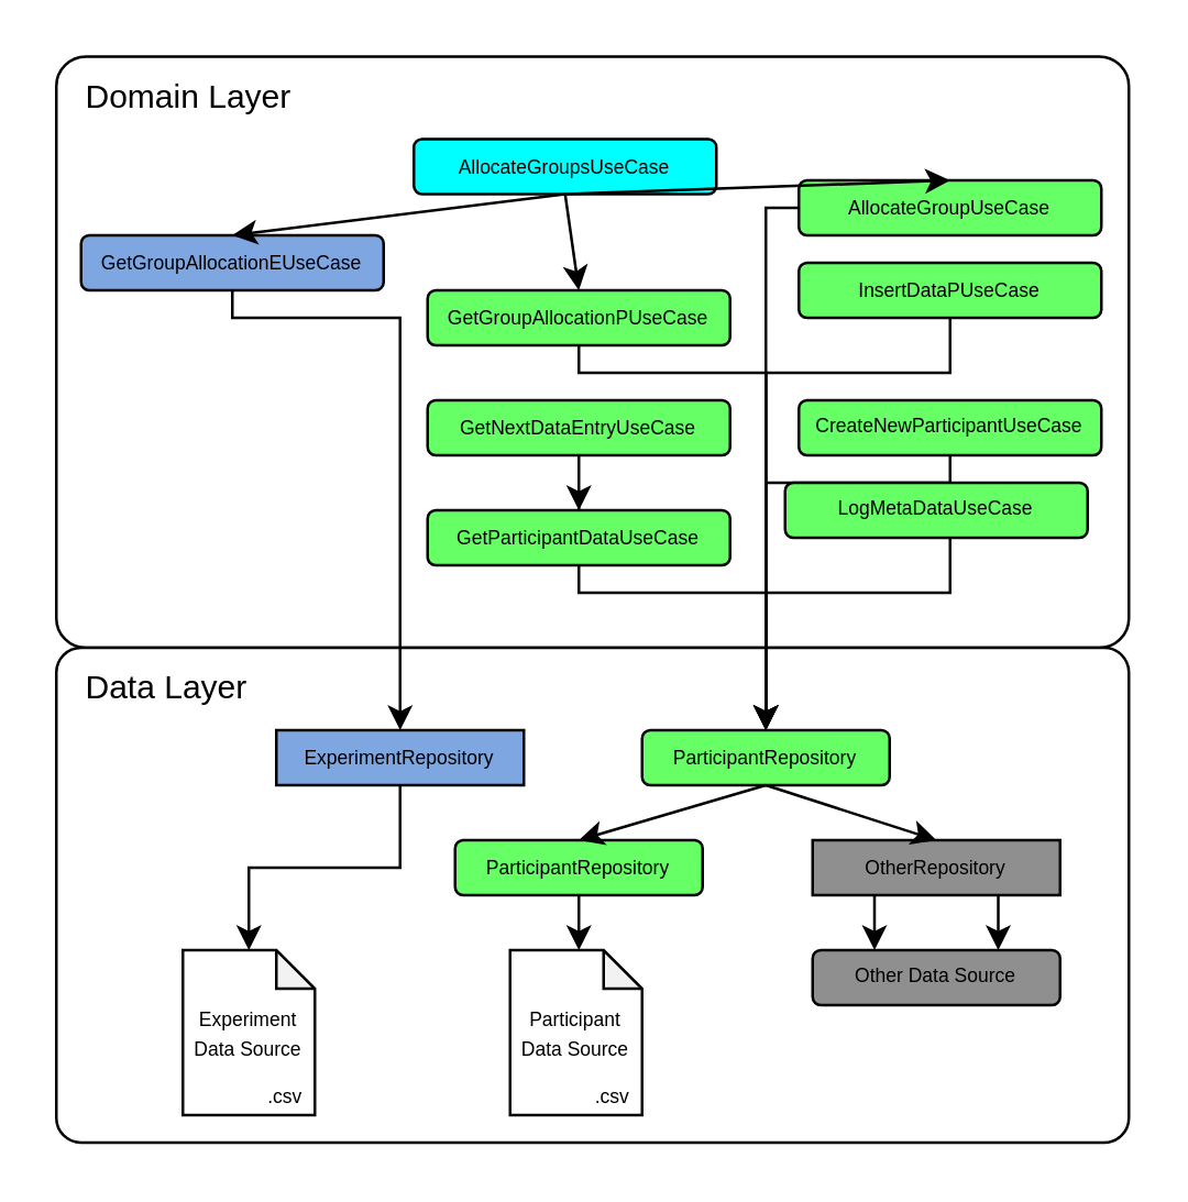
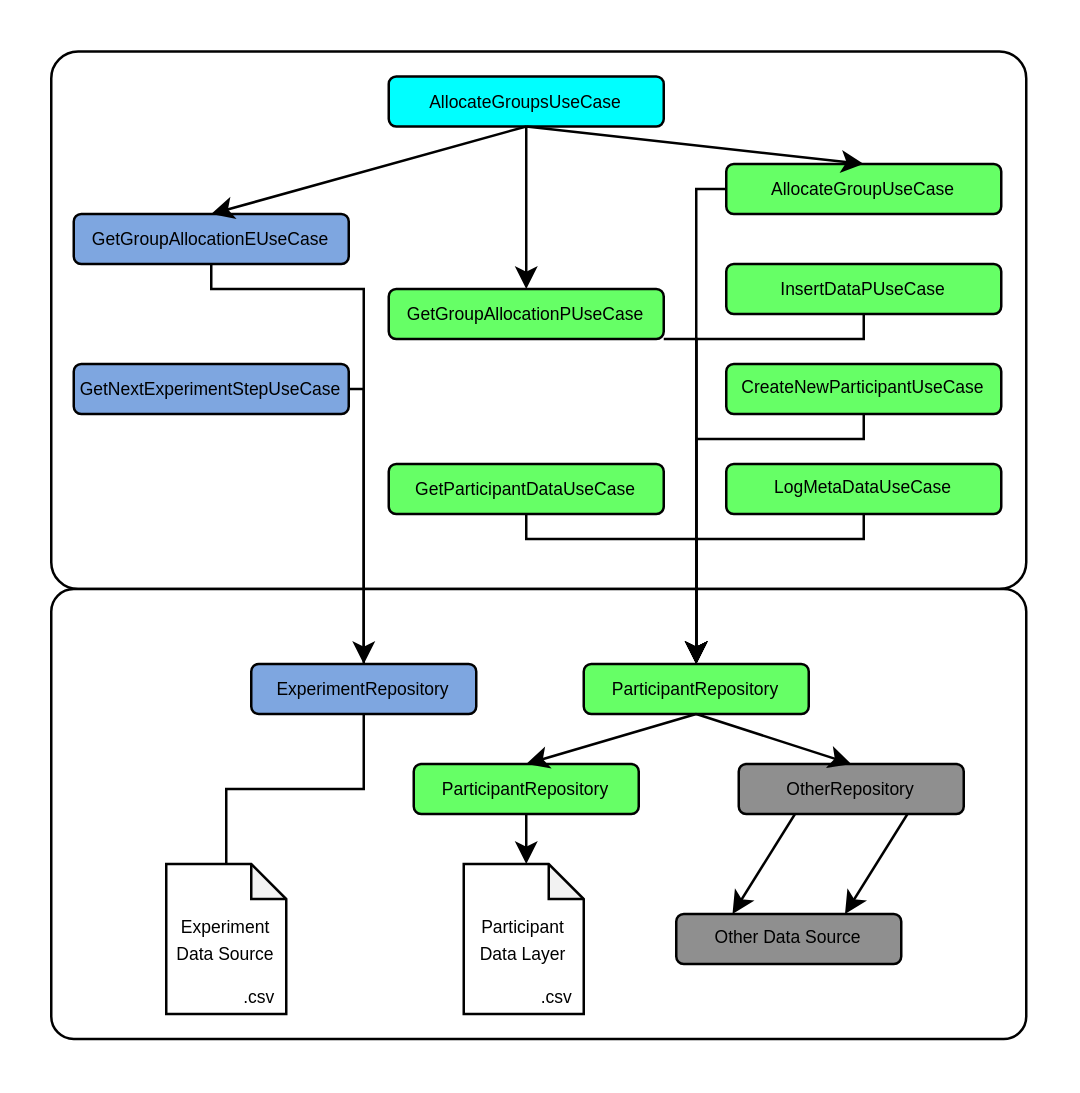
  <mxCell id="0" />
  <mxCell id="1" parent="0" />
  <mxCell id="2" value="" style="rounded=1;whiteSpace=wrap;html=1;align=left;arcSize=5;" parent="1" vertex="1"><mxGeometry y="20" width="390" height="215" as="geometry" x="20" /></mxCell>
  <mxCell id="3" style="edgeStyle=orthogonalEdgeStyle;rounded=0;orthogonalLoop=1;jettySize=auto;html=1;entryX=0.5;entryY=0;entryDx=0;entryDy=0;" parent="1" source="4" target="8" edge="1"><mxGeometry relative="1" as="geometry"><Array as="points"><mxPoint x="278" y="75" /></Array></mxGeometry></mxCell>
  <mxCell id="4" value="&lt;p style=&quot;line-height: 70%;&quot;&gt;&lt;font style=&quot;font-size: 7px;&quot;&gt;AllocateGroupUseCase&lt;/font&gt;&lt;br&gt;&lt;/p&gt;" style="rounded=1;whiteSpace=wrap;html=1;fillColor=#66FF66;" parent="1" vertex="1"><mxGeometry x="290" y="65" width="110" height="20" as="geometry" /></mxCell>
  <mxCell id="5" value="" style="rounded=1;whiteSpace=wrap;html=1;align=left;arcSize=5;" parent="1" vertex="1"><mxGeometry y="235" width="390" height="180" as="geometry" x="20" /></mxCell>
- <mxCell id="6" style="edgeStyle=orthogonalEdgeStyle;rounded=0;orthogonalLoop=1;jettySize=auto;html=1;entryX=0.5;entryY=0;entryDx=0;entryDy=0;entryPerimeter=0;" parent="1" source="7" target="18" edge="1"><mxGeometry relative="1" as="geometry" /></mxCell>
- <mxCell id="7" value="&lt;p style=&quot;line-height: 70%;&quot;&gt;&lt;font style=&quot;font-size: 7px;&quot;&gt;ExperimentRepository&lt;/font&gt;&lt;/p&gt;" style="whiteSpace=wrap;html=1;fillColor=#7EA6E0;rounded=0;" parent="1" vertex="1"><mxGeometry x="100" y="265" width="90" height="20" as="geometry" /></mxCell>
+ <mxCell id="6" style="edgeStyle=orthogonalEdgeStyle;rounded=0;orthogonalLoop=1;jettySize=auto;html=1;entryX=0.5;entryY=0;entryDx=0;entryDy=0;entryPerimeter=0;endArrow=none;" parent="1" source="7" target="18" edge="1"><mxGeometry relative="1" as="geometry" /></mxCell>
+ <mxCell id="7" value="&lt;p style=&quot;line-height: 70%;&quot;&gt;&lt;font style=&quot;font-size: 7px;&quot;&gt;ExperimentRepository&lt;/font&gt;&lt;/p&gt;" style="rounded=1;whiteSpace=wrap;html=1;fillColor=#7EA6E0;" parent="1" vertex="1"><mxGeometry x="100" y="265" width="90" height="20" as="geometry" /></mxCell>
  <mxCell id="8" value="&lt;p style=&quot;line-height: 70%;&quot;&gt;&lt;font style=&quot;font-size: 7px;&quot;&gt;ParticipantRepository&lt;/font&gt;&lt;/p&gt;" style="rounded=1;whiteSpace=wrap;html=1;fillColor=#66FF66;" parent="1" vertex="1"><mxGeometry x="233" y="265" width="90" height="20" as="geometry" /></mxCell>
  <mxCell id="9" style="edgeStyle=orthogonalEdgeStyle;rounded=0;orthogonalLoop=1;jettySize=auto;html=1;entryX=0.5;entryY=0;entryDx=0;entryDy=0;entryPerimeter=0;" parent="1" source="10" edge="1"><mxGeometry relative="1" as="geometry"><mxPoint x="210" y="345" as="targetPoint" /></mxGeometry></mxCell>
  <mxCell id="10" value="&lt;p style=&quot;line-height: 70%;&quot;&gt;&lt;font style=&quot;font-size: 7px;&quot;&gt;ParticipantRepository&lt;/font&gt;&lt;/p&gt;" style="rounded=1;whiteSpace=wrap;html=1;fillColor=#66FF66;" parent="1" vertex="1"><mxGeometry x="165" y="305" width="90" height="20" as="geometry" /></mxCell>
- <mxCell id="11" value="&lt;p style=&quot;line-height: 70%;&quot;&gt;&lt;font style=&quot;font-size: 7px;&quot;&gt;OtherRepository&lt;/font&gt;&lt;/p&gt;" style="whiteSpace=wrap;html=1;fillColor=#8f8f8f;rounded=0;" parent="1" vertex="1"><mxGeometry x="295" y="305" width="90" height="20" as="geometry" /></mxCell>
- <mxCell id="12" value="&lt;p style=&quot;line-height: 70%; font-size: 7px;&quot;&gt;&lt;font style=&quot;font-size: 7px;&quot;&gt;Other Data Source&lt;/font&gt;&lt;/p&gt;" style="rounded=1;whiteSpace=wrap;html=1;fillColor=#8f8f8f;" parent="1" vertex="1"><mxGeometry x="295" y="345" width="90" height="20" as="geometry" /></mxCell>
+ <mxCell id="11" value="&lt;p style=&quot;line-height: 70%;&quot;&gt;&lt;font style=&quot;font-size: 7px;&quot;&gt;OtherRepository&lt;/font&gt;&lt;/p&gt;" style="rounded=1;whiteSpace=wrap;html=1;fillColor=#8f8f8f;" parent="1" vertex="1"><mxGeometry x="295" y="305" width="90" height="20" as="geometry" /></mxCell>
+ <mxCell id="12" value="&lt;p style=&quot;line-height: 70%; font-size: 7px;&quot;&gt;&lt;font style=&quot;font-size: 7px;&quot;&gt;Other Data Source&lt;/font&gt;&lt;/p&gt;" style="rounded=1;whiteSpace=wrap;html=1;fillColor=#8f8f8f;" parent="1" vertex="1"><mxGeometry x="270" y="365" width="90" height="20" as="geometry" /></mxCell>
  <mxCell id="13" value="" style="endArrow=classic;html=1;rounded=0;exitX=0.5;exitY=1;exitDx=0;exitDy=0;entryX=0.5;entryY=0;entryDx=0;entryDy=0;" parent="1" source="8" target="10" edge="1"><mxGeometry width="50" height="50" relative="1" as="geometry"><mxPoint x="128" y="295" as="sourcePoint" /><mxPoint x="128" y="330" as="targetPoint" /></mxGeometry></mxCell>
  <mxCell id="14" value="" style="endArrow=classic;html=1;rounded=0;entryX=0.5;entryY=0;entryDx=0;entryDy=0;exitX=0.5;exitY=1;exitDx=0;exitDy=0;" parent="1" source="8" target="11" edge="1"><mxGeometry width="50" height="50" relative="1" as="geometry"><mxPoint x="295" y="285" as="sourcePoint" /><mxPoint x="240" y="330" as="targetPoint" /></mxGeometry></mxCell>
  <mxCell id="15" value="" style="endArrow=classic;html=1;rounded=0;exitX=0.25;exitY=1;exitDx=0;exitDy=0;entryX=0.25;entryY=0;entryDx=0;entryDy=0;" parent="1" source="11" target="12" edge="1"><mxGeometry width="50" height="50" relative="1" as="geometry"><mxPoint x="268" y="360" as="sourcePoint" /><mxPoint x="268" y="395" as="targetPoint" /></mxGeometry></mxCell>
  <mxCell id="16" value="" style="endArrow=classic;html=1;rounded=0;exitX=0.75;exitY=1;exitDx=0;exitDy=0;entryX=0.75;entryY=0;entryDx=0;entryDy=0;" parent="1" source="11" target="12" edge="1"><mxGeometry width="50" height="50" relative="1" as="geometry"><mxPoint x="342" y="360" as="sourcePoint" /><mxPoint x="342" y="395" as="targetPoint" /></mxGeometry></mxCell>
  <mxCell id="17" value="" style="group" parent="1" vertex="1" connectable="0"><mxGeometry x="66" y="345" width="48" height="60" as="geometry" /></mxCell>
  <mxCell id="18" value="&lt;p style=&quot;line-height: 70%;&quot;&gt;&lt;span style=&quot;font-size: 7px; background-color: initial;&quot;&gt;Experiment Data Source&lt;/span&gt;&lt;br&gt;&lt;/p&gt;" style="shape=note;whiteSpace=wrap;html=1;backgroundOutline=1;darkOpacity=0.05;aspect=fixed;size=14;" parent="17" vertex="1"><mxGeometry width="48" height="60" as="geometry" /></mxCell>
  <mxCell id="19" value="&lt;font style=&quot;font-size: 7px;&quot;&gt;.csv&lt;/font&gt;" style="text;html=1;strokeColor=none;fillColor=none;align=center;verticalAlign=middle;whiteSpace=wrap;rounded=0;" parent="17" vertex="1"><mxGeometry x="28" y="47" width="19" height="10" as="geometry" /></mxCell>
  <mxCell id="20" value="" style="group" parent="1" vertex="1" connectable="0"><mxGeometry x="185" y="345" width="48" height="60" as="geometry" /></mxCell>
- <mxCell id="21" value="&lt;p style=&quot;line-height: 70%;&quot;&gt;&lt;span style=&quot;font-size: 7px; background-color: initial;&quot;&gt;Participant Data Source&lt;/span&gt;&lt;br&gt;&lt;/p&gt;" style="shape=note;whiteSpace=wrap;html=1;backgroundOutline=1;darkOpacity=0.05;aspect=fixed;size=14;" parent="20" vertex="1"><mxGeometry width="48" height="60" as="geometry" /></mxCell>
+ <mxCell id="21" value="&lt;p style=&quot;line-height: 70%;&quot;&gt;&lt;span style=&quot;font-size: 7px; background-color: initial;&quot;&gt;Participant Data Layer&lt;/span&gt;&lt;br&gt;&lt;/p&gt;" style="shape=note;whiteSpace=wrap;html=1;backgroundOutline=1;darkOpacity=0.05;aspect=fixed;size=14;" parent="20" vertex="1"><mxGeometry width="48" height="60" as="geometry" /></mxCell>
  <mxCell id="22" value="&lt;font style=&quot;font-size: 7px;&quot;&gt;.csv&lt;/font&gt;" style="text;html=1;strokeColor=none;fillColor=none;align=center;verticalAlign=middle;whiteSpace=wrap;rounded=0;" parent="20" vertex="1"><mxGeometry x="28" y="47" width="19" height="10" as="geometry" /></mxCell>
  <mxCell id="23" style="edgeStyle=orthogonalEdgeStyle;rounded=0;orthogonalLoop=1;jettySize=auto;html=1;entryX=0.5;entryY=0;entryDx=0;entryDy=0;" parent="1" source="24" target="8" edge="1"><mxGeometry relative="1" as="geometry"><Array as="points"><mxPoint x="210" y="215" /><mxPoint x="278" y="215" /></Array></mxGeometry></mxCell>
  <mxCell id="24" value="&lt;p style=&quot;line-height: 70%;&quot;&gt;&lt;font style=&quot;font-size: 7px;&quot;&gt;GetParticipantDataUseCase&lt;/font&gt;&lt;/p&gt;" style="rounded=1;whiteSpace=wrap;html=1;fillColor=#66FF66;" parent="1" vertex="1"><mxGeometry x="155" y="185" width="110" height="20" as="geometry" /></mxCell>
  <mxCell id="25" style="edgeStyle=orthogonalEdgeStyle;rounded=0;orthogonalLoop=1;jettySize=auto;html=1;entryX=0.5;entryY=0;entryDx=0;entryDy=0;" parent="1" source="26" target="8" edge="1"><mxGeometry relative="1" as="geometry"><Array as="points"><mxPoint x="210" y="135" /><mxPoint x="278" y="135" /></Array></mxGeometry></mxCell>
- <mxCell id="26" value="&lt;p style=&quot;line-height: 70%;&quot;&gt;&lt;font style=&quot;font-size: 7px;&quot;&gt;GetGroupAllocationPUseCase&lt;/font&gt;&lt;br&gt;&lt;/p&gt;" style="rounded=1;whiteSpace=wrap;html=1;fillColor=#66FF66;" parent="1" vertex="1"><mxGeometry x="155" y="105" width="110" height="20" as="geometry" /></mxCell>
+ <mxCell id="26" value="&lt;p style=&quot;line-height: 70%;&quot;&gt;&lt;font style=&quot;font-size: 7px;&quot;&gt;GetGroupAllocationPUseCase&lt;/font&gt;&lt;br&gt;&lt;/p&gt;" style="rounded=1;whiteSpace=wrap;html=1;fillColor=#66FF66;" parent="1" vertex="1"><mxGeometry x="155" y="115" width="110" height="20" as="geometry" /></mxCell>
  <mxCell id="27" style="edgeStyle=orthogonalEdgeStyle;rounded=0;orthogonalLoop=1;jettySize=auto;html=1;entryX=0.5;entryY=0;entryDx=0;entryDy=0;" parent="1" source="36" target="8" edge="1"><mxGeometry relative="1" as="geometry"><Array as="points"><mxPoint x="345" y="215" /><mxPoint x="278" y="215" /></Array></mxGeometry></mxCell>
  <mxCell id="28" style="edgeStyle=orthogonalEdgeStyle;rounded=0;orthogonalLoop=1;jettySize=auto;html=1;entryX=0.5;entryY=0;entryDx=0;entryDy=0;" parent="1" source="29" target="8" edge="1"><mxGeometry relative="1" as="geometry"><Array as="points"><mxPoint x="345" y="175" /><mxPoint x="278" y="175" /></Array></mxGeometry></mxCell>
  <mxCell id="29" value="&lt;p style=&quot;line-height: 70%; font-size: 7px;&quot;&gt;CreateNewParticipantUseCase&lt;br&gt;&lt;/p&gt;" style="rounded=1;whiteSpace=wrap;html=1;fillColor=#66FF66;" parent="1" vertex="1"><mxGeometry x="290" y="145" width="110" height="20" as="geometry" /></mxCell>
- <mxCell id="30" style="edgeStyle=orthogonalEdgeStyle;rounded=0;orthogonalLoop=1;jettySize=auto;html=1;entryX=0.5;entryY=0;entryDx=0;entryDy=0;" parent="1" source="31" target="24" edge="1"><mxGeometry relative="1" as="geometry" /></mxCell>
- <mxCell id="31" value="&lt;p style=&quot;line-height: 70%;&quot;&gt;&lt;font style=&quot;font-size: 7px;&quot;&gt;GetNextDataEntryUseCase&lt;/font&gt;&lt;/p&gt;" style="rounded=1;whiteSpace=wrap;html=1;fillColor=#66FF66;" parent="1" vertex="1"><mxGeometry x="155" y="145" width="110" height="20" as="geometry" /></mxCell>
  <mxCell id="32" style="edgeStyle=orthogonalEdgeStyle;rounded=0;orthogonalLoop=1;jettySize=auto;html=1;entryX=0.5;entryY=0;entryDx=0;entryDy=0;" parent="1" source="33" target="8" edge="1"><mxGeometry relative="1" as="geometry"><Array as="points"><mxPoint x="345" y="135" /><mxPoint x="278" y="135" /></Array></mxGeometry></mxCell>
- <mxCell id="33" value="&lt;p style=&quot;line-height: 70%;&quot;&gt;&lt;font style=&quot;font-size: 7px;&quot;&gt;InsertDataPUseCase&lt;/font&gt;&lt;br&gt;&lt;/p&gt;" style="rounded=1;whiteSpace=wrap;html=1;fillColor=#66FF66;" parent="1" vertex="1"><mxGeometry x="290" y="95" width="110" height="20" as="geometry" /></mxCell>
- <mxCell id="34" style="edgeStyle=orthogonalEdgeStyle;rounded=0;orthogonalLoop=1;jettySize=auto;html=1;" parent="1" source="35" target="7" edge="1"><mxGeometry relative="1" as="geometry"><Array as="points"><mxPoint x="145" y="115" /></Array></mxGeometry></mxCell>
+ <mxCell id="33" value="&lt;p style=&quot;line-height: 70%;&quot;&gt;&lt;font style=&quot;font-size: 7px;&quot;&gt;InsertDataPUseCase&lt;/font&gt;&lt;br&gt;&lt;/p&gt;" style="rounded=1;whiteSpace=wrap;html=1;fillColor=#66FF66;" parent="1" vertex="1"><mxGeometry x="290" y="105" width="110" height="20" as="geometry" /></mxCell>
+ <mxCell id="34" style="edgeStyle=orthogonalEdgeStyle;rounded=0;orthogonalLoop=1;jettySize=auto;html=1;endArrow=none;" parent="1" source="35" target="7" edge="1"><mxGeometry relative="1" as="geometry"><Array as="points"><mxPoint x="145" y="115" /></Array></mxGeometry></mxCell>
  <mxCell id="35" value="&lt;p style=&quot;line-height: 70%;&quot;&gt;&lt;font style=&quot;font-size: 7px;&quot;&gt;GetGroupAllocationEUseCase&lt;/font&gt;&lt;br&gt;&lt;/p&gt;" style="rounded=1;whiteSpace=wrap;html=1;fillColor=#7EA6E0;" parent="1" vertex="1"><mxGeometry x="29" y="85" width="110" height="20" as="geometry" /></mxCell>
- <mxCell id="36" value="&lt;p style=&quot;line-height: 70%; font-size: 7px;&quot;&gt;LogMetaDataUseCase&lt;br&gt;&lt;/p&gt;" style="rounded=1;whiteSpace=wrap;html=1;fillColor=#66FF66;" parent="1" vertex="1"><mxGeometry x="285" y="175" width="110" height="20" as="geometry" /></mxCell>
- <mxCell id="37" value="&lt;p style=&quot;line-height: 70%;&quot;&gt;&lt;span style=&quot;font-size: 7px;&quot;&gt;AllocateGroupsUseCase&lt;/span&gt;&lt;/p&gt;" style="rounded=1;whiteSpace=wrap;html=1;fillColor=#00FFFF;" parent="1" vertex="1"><mxGeometry x="150" y="50" width="110" height="20" as="geometry" /></mxCell>
+ <mxCell id="36" value="&lt;p style=&quot;line-height: 70%; font-size: 7px;&quot;&gt;LogMetaDataUseCase&lt;br&gt;&lt;/p&gt;" style="rounded=1;whiteSpace=wrap;html=1;fillColor=#66FF66;" parent="1" vertex="1"><mxGeometry x="290" y="185" width="110" height="20" as="geometry" /></mxCell>
+ <mxCell id="37" value="&lt;p style=&quot;line-height: 70%;&quot;&gt;&lt;span style=&quot;font-size: 7px;&quot;&gt;AllocateGroupsUseCase&lt;/span&gt;&lt;/p&gt;" style="rounded=1;whiteSpace=wrap;html=1;fillColor=#00FFFF;" parent="1" vertex="1"><mxGeometry x="155" y="30" width="110" height="20" as="geometry" /></mxCell>
  <mxCell id="38" value="" style="endArrow=classic;html=1;rounded=0;exitX=0.5;exitY=1;exitDx=0;exitDy=0;entryX=0.5;entryY=0;entryDx=0;entryDy=0;" parent="1" source="37" target="4" edge="1"><mxGeometry width="50" height="50" relative="1" as="geometry"><mxPoint x="360" y="65" as="sourcePoint" /><mxPoint x="410" y="15" as="targetPoint" /></mxGeometry></mxCell>
  <mxCell id="39" value="" style="endArrow=classic;html=1;rounded=0;exitX=0.5;exitY=1;exitDx=0;exitDy=0;entryX=0.5;entryY=0;entryDx=0;entryDy=0;" parent="1" source="37" target="26" edge="1"><mxGeometry width="50" height="50" relative="1" as="geometry"><mxPoint x="288" y="95" as="sourcePoint" /><mxPoint x="355" y="115" as="targetPoint" /></mxGeometry></mxCell>
  <mxCell id="40" value="" style="endArrow=classic;html=1;rounded=0;exitX=0.5;exitY=1;exitDx=0;exitDy=0;entryX=0.5;entryY=0;entryDx=0;entryDy=0;" parent="1" source="37" target="35" edge="1"><mxGeometry width="50" height="50" relative="1" as="geometry"><mxPoint x="288" y="95" as="sourcePoint" /><mxPoint x="220" y="115" as="targetPoint" /></mxGeometry></mxCell>
- <mxCell id="41" value="Domain Layer" style="text;html=1;strokeColor=none;fillColor=none;align=left;verticalAlign=middle;whiteSpace=wrap;rounded=0;" parent="1" vertex="1"><mxGeometry x="29" y="20" width="110" height="30" as="geometry" /></mxCell>
- <mxCell id="42" value="Data Layer" style="text;html=1;strokeColor=none;fillColor=none;align=left;verticalAlign=middle;whiteSpace=wrap;rounded=0;" parent="1" vertex="1"><mxGeometry x="29" y="235" width="110" height="30" as="geometry" /></mxCell>
+ <mxCell id="43" style="edgeStyle=orthogonalEdgeStyle;rounded=0;orthogonalLoop=1;jettySize=auto;html=1;entryX=0.5;entryY=0;entryDx=0;entryDy=0;" parent="1" source="44" target="7" edge="1"><mxGeometry relative="1" as="geometry"><Array as="points"><mxPoint x="145" y="155" /></Array></mxGeometry></mxCell>
+ <mxCell id="44" value="&lt;p style=&quot;line-height: 70%;&quot;&gt;&lt;font style=&quot;font-size: 7px;&quot;&gt;GetNextExperimentStepUseCase&lt;/font&gt;&lt;br&gt;&lt;/p&gt;" style="rounded=1;whiteSpace=wrap;html=1;fillColor=#7EA6E0;" parent="1" vertex="1"><mxGeometry x="29" y="145" width="110" height="20" as="geometry" /></mxCell>
